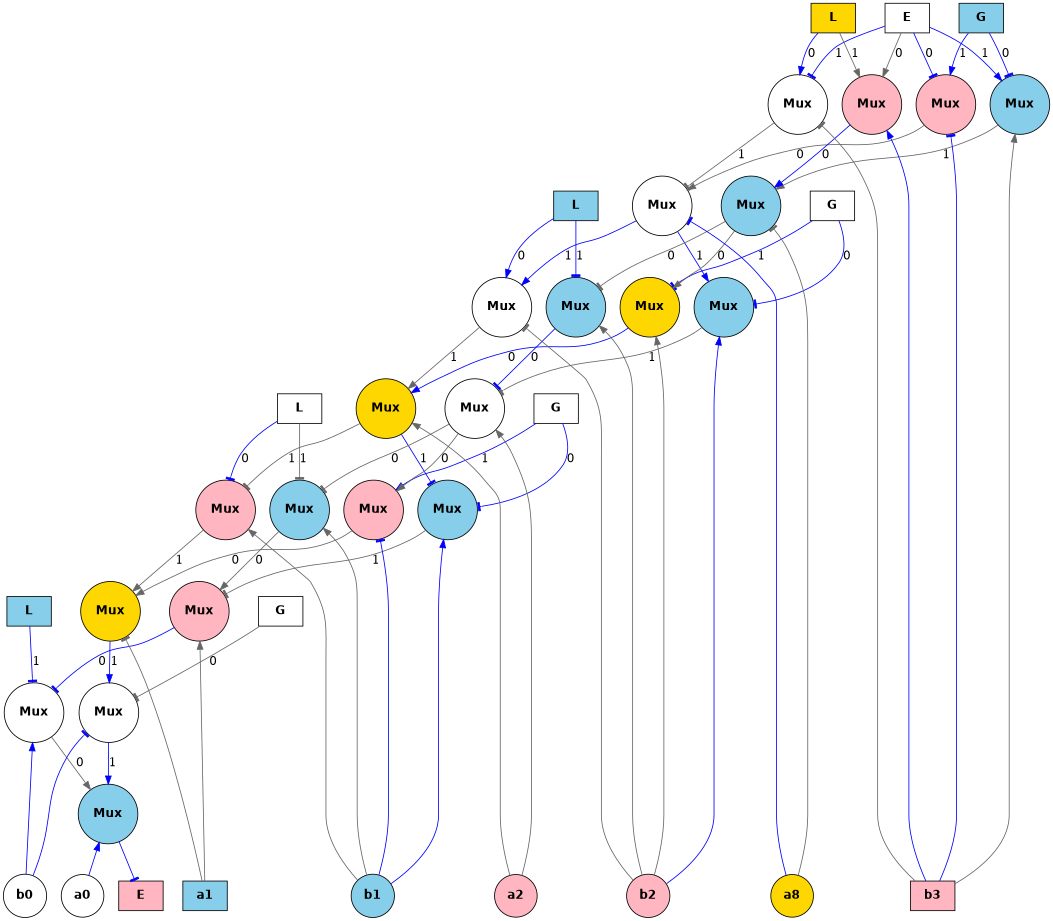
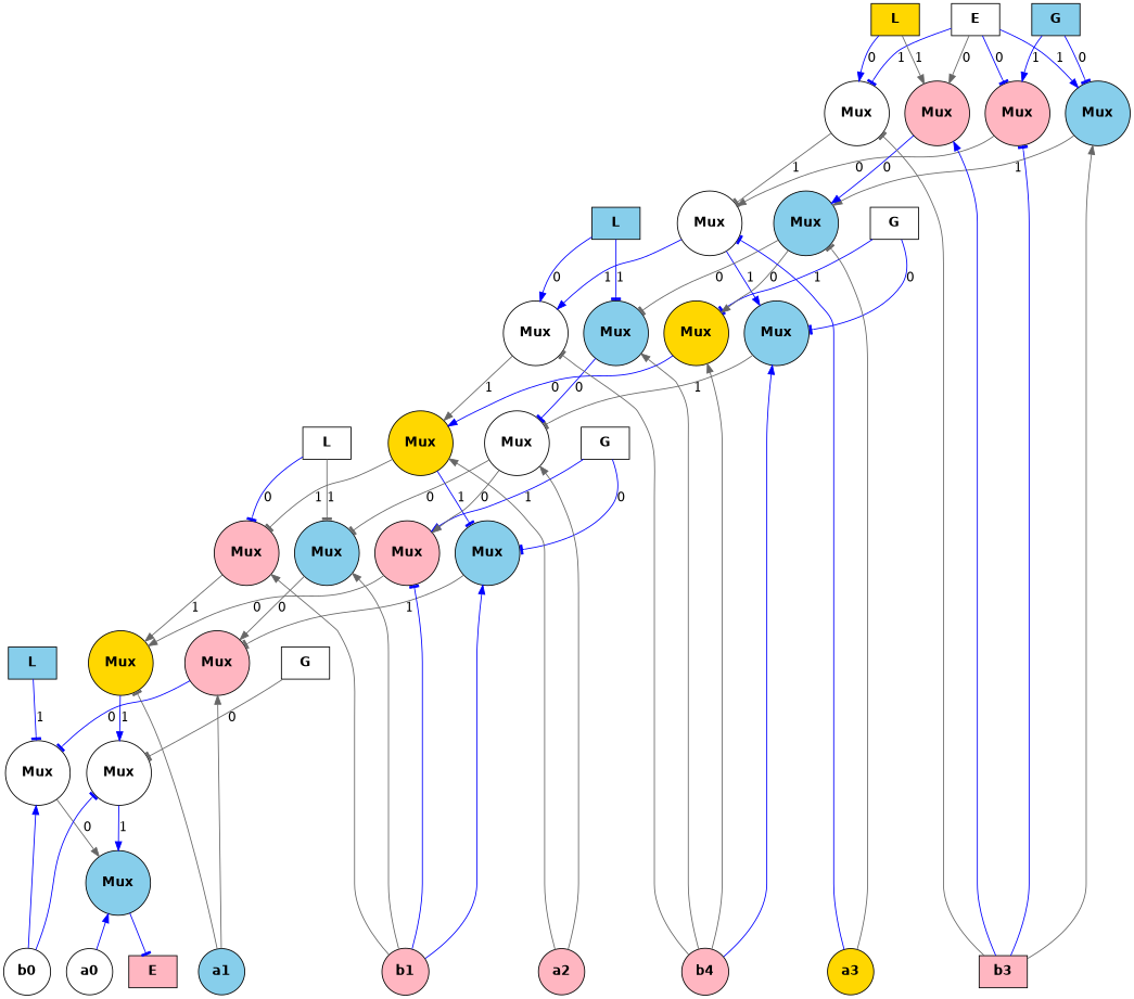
  digraph {
    node [fillcolor=white fontcolor=black fontname="Helvetica-Bold" fontsize=15 shape=circle style="rounded,filled"]
    edge [arrowhead=normal color=blue]
    a0 [style=filled]
    n2 [fillcolor=lightpink label=E shape=box style="solid,filled"]
    n3 [label=Mux]
    n4 [label=Mux]
    n5 [fillcolor=skyblue label=L shape=box style="solid,filled"]
    n6 [label=G shape=box style="solid,filled"]
    n7 [fillcolor=gold label=Mux]
    n8 [fillcolor=lightpink label=Mux]
    n9 [fillcolor=lightpink label=Mux]
    n10 [fillcolor=lightpink label=Mux]
    n11 [fillcolor=skyblue label=Mux]
    n12 [fillcolor=skyblue label=Mux]
    n13 [label=L shape=box style="solid,filled"]
    n14 [label=G shape=box style="solid,filled"]
    n15 [fillcolor=gold label=Mux]
    n16 [label=Mux]
    n17 [label=Mux]
    n18 [fillcolor=gold label=Mux]
    n19 [fillcolor=skyblue label=Mux]
    n20 [fillcolor=skyblue label=Mux]
    n21 [fillcolor=skyblue label=L shape=box style="solid,filled"]
    n22 [label=G shape=box style="solid,filled"]
    n23 [label=Mux]
    n24 [fillcolor=skyblue label=Mux]
    n25 [label=Mux]
    n26 [fillcolor=lightpink label=Mux]
    n27 [fillcolor=skyblue label=Mux]
    n28 [fillcolor=lightpink label=Mux]
    n29 [label=E shape=box style="solid,filled"]
    n30 [fillcolor=gold label=L shape=box style="solid,filled"]
    n31 [fillcolor=skyblue label=G shape=box style="solid,filled"]
-   a1 [fillcolor=skyblue shape=box style=filled]
+   a1 [fillcolor=skyblue style=filled]
    a2 [fillcolor=lightpink style=filled]
-   a3 [fillcolor=gold style=filled label=a8]
+   a3 [fillcolor=gold style=filled]
    b0 [style=filled]
-   b1 [fillcolor=skyblue style=filled]
-   b2 [fillcolor=lightpink style=filled]
+   b1 [fillcolor=lightpink style=filled]
+   b2 [fillcolor=lightpink style=filled label=b4]
    b3 [fillcolor=lightpink shape=box style=filled]
    n39 [fillcolor=skyblue label=Mux]
    subgraph sub_1 {
      rand=max
      a0
      n2
    }
    subgraph sub_2 {
      rank=same
      n3
    }
    subgraph sub_3 {
      rank=same
      n3
      n4
    }
    subgraph sub_4 {
      rank=same
      n5
      n6
      n7
      n8
    }
    subgraph sub_5 {
      rank=same
      n9
      n10
      n11
      n12
    }
    subgraph sub_6 {
      rank=same
      n13
      n14
      n15
      n16
    }
    subgraph sub_7 {
      rank=same
      n17
      n18
      n19
      n20
    }
    subgraph sub_8 {
      rank=same
      n21
      n22
      n23
      n24
    }
    subgraph sub_9 {
      rank=same
      n25
      n26
      n27
      n28
    }
    subgraph sub_10 {
      rank=min
      n29
      n30
      n31
    }
    subgraph sub_11 {
      rank=same
      n29
      n30
      n31
    }
    subgraph sub_12 {
      rank=max
      a0
      n2
      a1
      a2
      a3
      b0
      b1
      b2
      b3
    }
    a0 -> n39
    n3 -> n39 [color=gray40 label=0]
    n4 -> n39 [label=1]
    n5 -> n3 [arrowhead=tee label=1]
    n5 -> n7 [style=invis arrowhead="" color=""]
    n6 -> n4 [arrowhead=tee color=gray40 label=0]
    n7 -> n4 [label=1]
    n7 -> n8 [style=invis arrowhead="" color=""]
    n8 -> n3 [arrowhead=tee label=0]
    n8 -> n6 [style=invis arrowhead="" color=""]
    n9 -> n7 [color=gray40 label=1]
    n10 -> n7 [color=gray40 label=0]
    n11 -> n8 [arrowhead=tee color=gray40 label=1]
    n12 -> n8 [color=gray40 label=0]
    n13 -> n9 [arrowhead=tee label=0]
    n13 -> n12 [arrowhead=tee color=gray40 label=1]
    n13 -> n15 [style=invis arrowhead="" color=""]
    n14 -> n10 [label=1]
    n14 -> n11 [arrowhead=tee label=0]
    n15 -> n9 [arrowhead=tee color=gray40 label=1]
    n15 -> n11 [arrowhead=tee label=1]
    n15 -> n16 [style=invis arrowhead="" color=""]
    n16 -> n10 [color=gray40 label=0]
    n16 -> n12 [arrowhead=tee color=gray40 label=0]
    n16 -> n14 [style=invis arrowhead="" color=""]
    n17 -> n15 [color=gray40 label=1]
    n18 -> n15 [label=0]
    n19 -> n16 [arrowhead=tee color=gray40 label=1]
    n20 -> n16 [arrowhead=tee label=0]
    n21 -> n17 [label=0]
    n21 -> n20 [arrowhead=tee label=1]
    n21 -> n23 [style=invis arrowhead="" color=""]
    n22 -> n18 [arrowhead=tee label=1]
    n22 -> n19 [arrowhead=tee label=0]
    n23 -> n17 [label=1]
    n23 -> n19 [label=1]
    n23 -> n24 [style=invis arrowhead="" color=""]
    n24 -> n18 [color=gray40 label=0]
    n24 -> n20 [arrowhead=tee color=gray40 label=0]
    n24 -> n22 [style=invis arrowhead="" color=""]
    n25 -> n23 [arrowhead=tee color=gray40 label=1]
    n26 -> n23 [color=gray40 label=0]
    n27 -> n24 [color=gray40 label=1]
    n28 -> n24 [label=0]
    n29 -> n25 [arrowhead=tee label=1]
    n29 -> n26 [arrowhead=tee label=0]
    n29 -> n27 [label=1]
    n29 -> n28 [color=gray40 label=0]
    n29 -> n31 [style=invis arrowhead="" color=""]
    n30 -> n25 [label=0]
    n30 -> n28 [color=gray40 label=1]
    n30 -> n29 [style=invis arrowhead="" color=""]
    n31 -> n26 [label=1]
    n31 -> n27 [arrowhead=tee label=0]
    a1 -> n7 [arrowhead=tee color=gray40]
    a1 -> n8 [color=gray40]
    a2 -> n15 [color=gray40]
    a2 -> n16 [color=gray40]
    a3 -> n23 [arrowhead=tee]
    a3 -> n24 [arrowhead=tee color=gray40]
    b0 -> n3
    b0 -> n4 [arrowhead=tee]
    b1 -> n9 [color=gray40]
    b1 -> n10 [arrowhead=tee]
    b1 -> n11
    b1 -> n12 [color=gray40]
    b2 -> n17 [arrowhead=tee color=gray40]
    b2 -> n18 [color=gray40]
    b2 -> n19
    b2 -> n20 [color=gray40]
    b3 -> n25 [arrowhead=tee color=gray40]
    b3 -> n26 [arrowhead=tee]
    b3 -> n27 [color=gray40]
    b3 -> n28
    n39 -> n2 [arrowhead=tee]
  }
